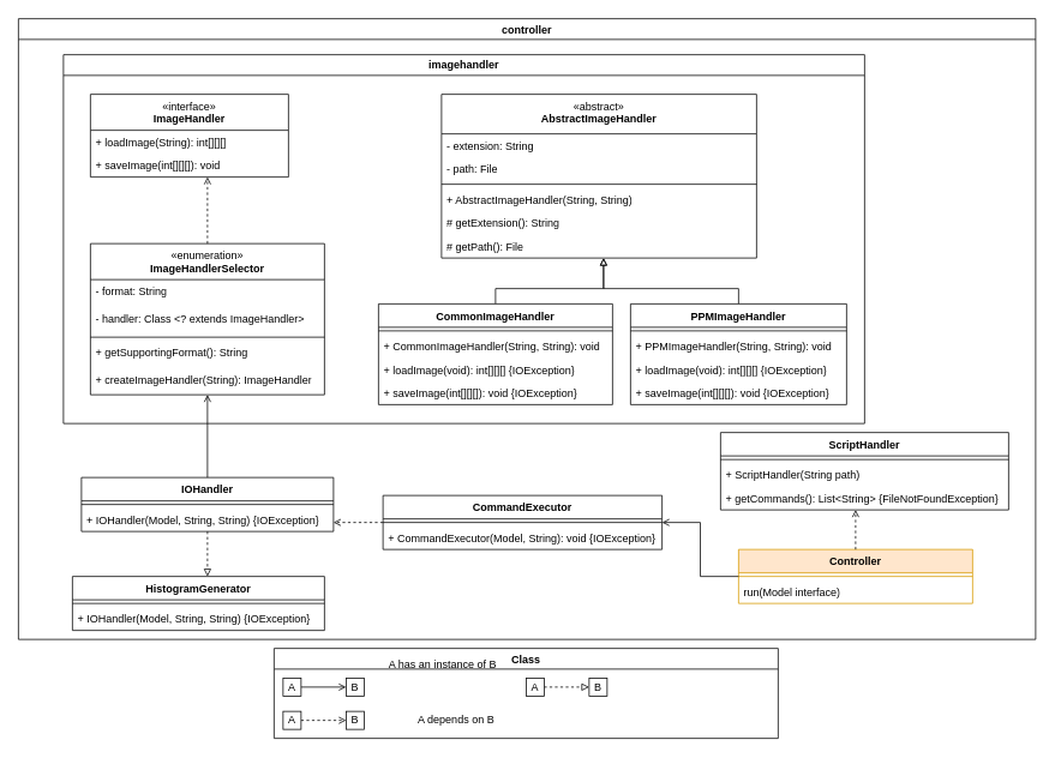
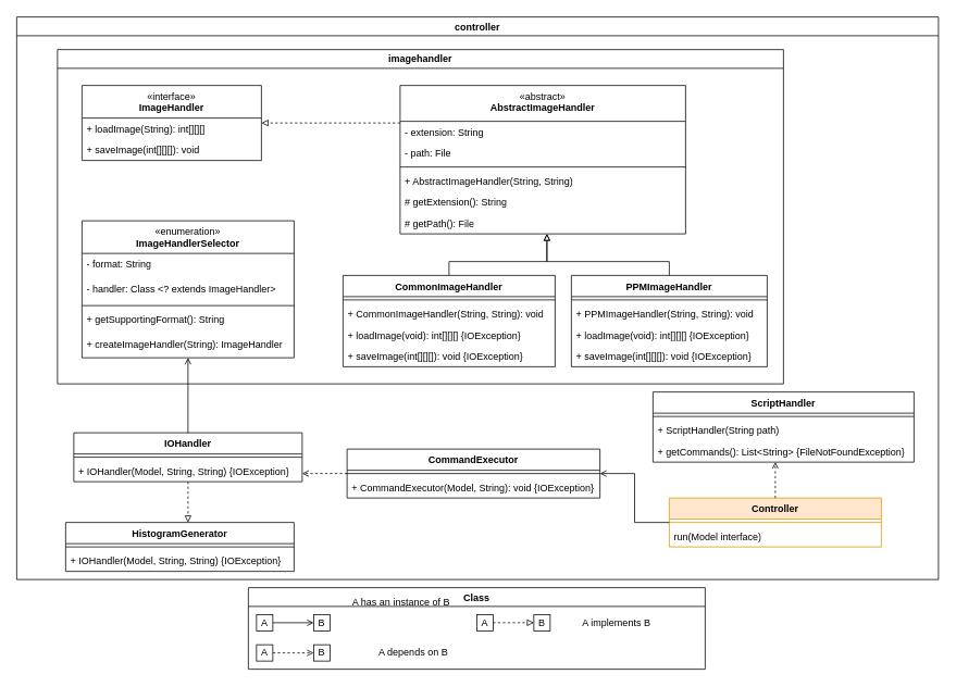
  <mxCell id="0" />
  <mxCell id="1" parent="0" />
  <mxCell id="2" value="controller" style="swimlane;" vertex="1" parent="1"><mxGeometry x="20" y="20" width="1130" height="690" as="geometry" /></mxCell>
  <mxCell id="3" value="imagehandler" style="swimlane;whiteSpace=wrap;html=1;startSize=23;" vertex="1" parent="2"><mxGeometry x="50" y="40" width="890" height="410" as="geometry" /></mxCell>
  <mxCell id="4" value="&lt;div&gt;&lt;div&gt;&lt;span style=&quot;font-weight: 400;&quot;&gt;«abstract»&lt;/span&gt;&lt;span style=&quot;background-color: initial;&quot;&gt;&lt;br&gt;&lt;/span&gt;&lt;/div&gt;&lt;div&gt;&lt;span style=&quot;background-color: initial;&quot;&gt;AbstractImageHandler&lt;/span&gt;&lt;/div&gt;&lt;/div&gt;" style="swimlane;fontStyle=1;align=center;verticalAlign=top;childLayout=stackLayout;horizontal=1;startSize=44;horizontalStack=0;resizeParent=1;resizeParentMax=0;resizeLast=0;collapsible=1;marginBottom=0;whiteSpace=wrap;html=1;" vertex="1" parent="3"><mxGeometry x="420" y="44" width="350" height="182" as="geometry" /></mxCell>
  <mxCell id="5" value="- extension: String" style="text;strokeColor=none;fillColor=none;align=left;verticalAlign=top;spacingLeft=4;spacingRight=4;overflow=hidden;rotatable=0;points=[[0,0.5],[1,0.5]];portConstraint=eastwest;whiteSpace=wrap;html=1;" vertex="1" parent="4"><mxGeometry y="44" width="350" height="26" as="geometry" /></mxCell>
  <mxCell id="6" value="- path: File" style="text;strokeColor=none;fillColor=none;align=left;verticalAlign=top;spacingLeft=4;spacingRight=4;overflow=hidden;rotatable=0;points=[[0,0.5],[1,0.5]];portConstraint=eastwest;whiteSpace=wrap;html=1;" vertex="1" parent="4"><mxGeometry y="70" width="350" height="26" as="geometry" /></mxCell>
  <mxCell id="7" value="" style="line;strokeWidth=1;fillColor=none;align=left;verticalAlign=middle;spacingTop=-1;spacingLeft=3;spacingRight=3;rotatable=0;labelPosition=right;points=[];portConstraint=eastwest;strokeColor=inherit;" vertex="1" parent="4"><mxGeometry y="96" width="350" height="8" as="geometry" /></mxCell>
  <mxCell id="8" value="+ AbstractImageHandler(String, String)" style="text;strokeColor=none;fillColor=none;align=left;verticalAlign=top;spacingLeft=4;spacingRight=4;overflow=hidden;rotatable=0;points=[[0,0.5],[1,0.5]];portConstraint=eastwest;whiteSpace=wrap;html=1;" vertex="1" parent="4"><mxGeometry y="104" width="350" height="26" as="geometry" /></mxCell>
  <mxCell id="9" value="# getExtension(): String" style="text;strokeColor=none;fillColor=none;align=left;verticalAlign=top;spacingLeft=4;spacingRight=4;overflow=hidden;rotatable=0;points=[[0,0.5],[1,0.5]];portConstraint=eastwest;whiteSpace=wrap;html=1;" vertex="1" parent="4"><mxGeometry y="130" width="350" height="26" as="geometry" /></mxCell>
  <mxCell id="10" value="# getPath(): File" style="text;strokeColor=none;fillColor=none;align=left;verticalAlign=top;spacingLeft=4;spacingRight=4;overflow=hidden;rotatable=0;points=[[0,0.5],[1,0.5]];portConstraint=eastwest;whiteSpace=wrap;html=1;" vertex="1" parent="4"><mxGeometry y="156" width="350" height="26" as="geometry" /></mxCell>
  <mxCell id="11" style="edgeStyle=orthogonalEdgeStyle;rounded=0;orthogonalLoop=1;jettySize=auto;html=1;endArrow=block;endFill=0;" edge="1" parent="3" source="12" target="4"><mxGeometry relative="1" as="geometry"><Array as="points"><mxPoint x="750" y="260" /><mxPoint x="600" y="260" /></Array></mxGeometry></mxCell>
  <mxCell id="12" value="&lt;div&gt;&lt;span style=&quot;background-color: initial;&quot;&gt;PPMImageHandler&lt;/span&gt;&lt;br&gt;&lt;/div&gt;" style="swimlane;fontStyle=1;align=center;verticalAlign=top;childLayout=stackLayout;horizontal=1;startSize=26;horizontalStack=0;resizeParent=1;resizeParentMax=0;resizeLast=0;collapsible=1;marginBottom=0;whiteSpace=wrap;html=1;" vertex="1" parent="3"><mxGeometry x="630" y="277" width="240" height="112" as="geometry" /></mxCell>
  <mxCell id="13" value="" style="line;strokeWidth=1;fillColor=none;align=left;verticalAlign=middle;spacingTop=-1;spacingLeft=3;spacingRight=3;rotatable=0;labelPosition=right;points=[];portConstraint=eastwest;strokeColor=inherit;" vertex="1" parent="12"><mxGeometry y="26" width="240" height="8" as="geometry" /></mxCell>
  <mxCell id="14" value="+ PPMImageHandler(String, String): void" style="text;strokeColor=none;fillColor=none;align=left;verticalAlign=top;spacingLeft=4;spacingRight=4;overflow=hidden;rotatable=0;points=[[0,0.5],[1,0.5]];portConstraint=eastwest;whiteSpace=wrap;html=1;" vertex="1" parent="12"><mxGeometry y="34" width="240" height="26" as="geometry" /></mxCell>
  <mxCell id="15" value="+ loadImage(void): int[][][] {IOException}" style="text;strokeColor=none;fillColor=none;align=left;verticalAlign=top;spacingLeft=4;spacingRight=4;overflow=hidden;rotatable=0;points=[[0,0.5],[1,0.5]];portConstraint=eastwest;whiteSpace=wrap;html=1;" vertex="1" parent="12"><mxGeometry y="60" width="240" height="26" as="geometry" /></mxCell>
  <mxCell id="16" value="+ saveImage(int[][][]&lt;span style=&quot;background-color: initial;&quot;&gt;): void {IOException}&lt;/span&gt;" style="text;strokeColor=none;fillColor=none;align=left;verticalAlign=top;spacingLeft=4;spacingRight=4;overflow=hidden;rotatable=0;points=[[0,0.5],[1,0.5]];portConstraint=eastwest;whiteSpace=wrap;html=1;" vertex="1" parent="12"><mxGeometry y="86" width="240" height="26" as="geometry" /></mxCell>
  <mxCell id="17" style="edgeStyle=orthogonalEdgeStyle;rounded=0;orthogonalLoop=1;jettySize=auto;html=1;endArrow=block;endFill=0;" edge="1" parent="3" source="18" target="4"><mxGeometry relative="1" as="geometry"><Array as="points"><mxPoint x="480" y="260" /><mxPoint x="600" y="260" /></Array></mxGeometry></mxCell>
  <mxCell id="18" value="&lt;div&gt;CommonImageHandler&lt;/div&gt;" style="swimlane;fontStyle=1;align=center;verticalAlign=top;childLayout=stackLayout;horizontal=1;startSize=26;horizontalStack=0;resizeParent=1;resizeParentMax=0;resizeLast=0;collapsible=1;marginBottom=0;whiteSpace=wrap;html=1;" vertex="1" parent="3"><mxGeometry x="350" y="277" width="260" height="112" as="geometry" /></mxCell>
  <mxCell id="19" value="" style="line;strokeWidth=1;fillColor=none;align=left;verticalAlign=middle;spacingTop=-1;spacingLeft=3;spacingRight=3;rotatable=0;labelPosition=right;points=[];portConstraint=eastwest;strokeColor=inherit;" vertex="1" parent="18"><mxGeometry y="26" width="260" height="8" as="geometry" /></mxCell>
  <mxCell id="20" value="+ CommonImageHandler(String, String): void" style="text;strokeColor=none;fillColor=none;align=left;verticalAlign=top;spacingLeft=4;spacingRight=4;overflow=hidden;rotatable=0;points=[[0,0.5],[1,0.5]];portConstraint=eastwest;whiteSpace=wrap;html=1;" vertex="1" parent="18"><mxGeometry y="34" width="260" height="26" as="geometry" /></mxCell>
  <mxCell id="21" value="+ loadImage(void): int[][][] {IOException}" style="text;strokeColor=none;fillColor=none;align=left;verticalAlign=top;spacingLeft=4;spacingRight=4;overflow=hidden;rotatable=0;points=[[0,0.5],[1,0.5]];portConstraint=eastwest;whiteSpace=wrap;html=1;" vertex="1" parent="18"><mxGeometry y="60" width="260" height="26" as="geometry" /></mxCell>
  <mxCell id="22" value="+ saveImage(int[][][]&lt;span style=&quot;background-color: initial;&quot;&gt;): void {IOException}&lt;/span&gt;" style="text;strokeColor=none;fillColor=none;align=left;verticalAlign=top;spacingLeft=4;spacingRight=4;overflow=hidden;rotatable=0;points=[[0,0.5],[1,0.5]];portConstraint=eastwest;whiteSpace=wrap;html=1;" vertex="1" parent="18"><mxGeometry y="86" width="260" height="26" as="geometry" /></mxCell>
  <mxCell id="23" value="&lt;div&gt;&lt;span style=&quot;font-weight: 400;&quot;&gt;«interface»&lt;/span&gt;&lt;span style=&quot;background-color: initial;&quot;&gt;&lt;br&gt;&lt;/span&gt;&lt;/div&gt;&lt;div&gt;&lt;span style=&quot;background-color: initial;&quot;&gt;ImageHandler&lt;/span&gt;&lt;/div&gt;" style="swimlane;fontStyle=1;align=center;verticalAlign=top;childLayout=stackLayout;horizontal=1;startSize=40;horizontalStack=0;resizeParent=1;resizeParentMax=0;resizeLast=0;collapsible=1;marginBottom=0;whiteSpace=wrap;html=1;" vertex="1" parent="3"><mxGeometry x="30" y="44" width="220" height="92" as="geometry" /></mxCell>
  <mxCell id="24" value="+ loadImage(String): int[][][]" style="text;strokeColor=none;fillColor=none;align=left;verticalAlign=top;spacingLeft=4;spacingRight=4;overflow=hidden;rotatable=0;points=[[0,0.5],[1,0.5]];portConstraint=eastwest;whiteSpace=wrap;html=1;" vertex="1" parent="23"><mxGeometry y="40" width="220" height="26" as="geometry" /></mxCell>
  <mxCell id="25" value="+ saveImage(int[][][]): void" style="text;strokeColor=none;fillColor=none;align=left;verticalAlign=top;spacingLeft=4;spacingRight=4;overflow=hidden;rotatable=0;points=[[0,0.5],[1,0.5]];portConstraint=eastwest;whiteSpace=wrap;html=1;" vertex="1" parent="23"><mxGeometry y="66" width="220" height="26" as="geometry" /></mxCell>
+ <mxCell id="26" style="edgeStyle=orthogonalEdgeStyle;rounded=0;orthogonalLoop=1;jettySize=auto;html=1;dashed=1;endArrow=block;endFill=0;" edge="1" parent="3" source="4" target="23"><mxGeometry relative="1" as="geometry"><Array as="points"><mxPoint x="270" y="90" /><mxPoint x="270" y="90" /></Array></mxGeometry></mxCell>
  <mxCell id="27" value="&lt;span style=&quot;font-weight: 400;&quot;&gt;«enumeration»&lt;/span&gt;&lt;br style=&quot;font-weight: 400;&quot;&gt;ImageHandlerSelector" style="swimlane;fontStyle=1;align=center;verticalAlign=top;childLayout=stackLayout;horizontal=1;startSize=40;horizontalStack=0;resizeParent=1;resizeParentMax=0;resizeLast=0;collapsible=1;marginBottom=0;whiteSpace=wrap;html=1;" vertex="1" parent="3"><mxGeometry x="30" y="210" width="260" height="168" as="geometry" /></mxCell>
  <mxCell id="28" value="- format: String" style="text;strokeColor=none;fillColor=none;align=left;verticalAlign=top;spacingLeft=4;spacingRight=4;overflow=hidden;rotatable=0;points=[[0,0.5],[1,0.5]];portConstraint=eastwest;whiteSpace=wrap;html=1;" vertex="1" parent="27"><mxGeometry y="40" width="260" height="30" as="geometry" /></mxCell>
  <mxCell id="29" value="- handler: Class &amp;lt;? extends ImageHandler&amp;gt;" style="text;strokeColor=none;fillColor=none;align=left;verticalAlign=top;spacingLeft=4;spacingRight=4;overflow=hidden;rotatable=0;points=[[0,0.5],[1,0.5]];portConstraint=eastwest;whiteSpace=wrap;html=1;" vertex="1" parent="27"><mxGeometry y="70" width="260" height="30" as="geometry" /></mxCell>
  <mxCell id="30" value="" style="line;strokeWidth=1;fillColor=none;align=left;verticalAlign=middle;spacingTop=-1;spacingLeft=3;spacingRight=3;rotatable=0;labelPosition=right;points=[];portConstraint=eastwest;strokeColor=inherit;" vertex="1" parent="27"><mxGeometry y="100" width="260" height="8" as="geometry" /></mxCell>
  <mxCell id="31" value="+ getSupportingFormat(): String" style="text;strokeColor=none;fillColor=none;align=left;verticalAlign=top;spacingLeft=4;spacingRight=4;overflow=hidden;rotatable=0;points=[[0,0.5],[1,0.5]];portConstraint=eastwest;whiteSpace=wrap;html=1;" vertex="1" parent="27"><mxGeometry y="108" width="260" height="30" as="geometry" /></mxCell>
  <mxCell id="32" value="+ createImageHandler(String): ImageHandler" style="text;strokeColor=none;fillColor=none;align=left;verticalAlign=top;spacingLeft=4;spacingRight=4;overflow=hidden;rotatable=0;points=[[0,0.5],[1,0.5]];portConstraint=eastwest;whiteSpace=wrap;html=1;" vertex="1" parent="27"><mxGeometry y="138" width="260" height="30" as="geometry" /></mxCell>
- <mxCell id="33" style="edgeStyle=orthogonalEdgeStyle;rounded=0;orthogonalLoop=1;jettySize=auto;html=1;dashed=1;endArrow=open;endFill=0;" edge="1" parent="3" source="27" target="23"><mxGeometry relative="1" as="geometry"><Array as="points"><mxPoint x="130" y="230" /><mxPoint x="130" y="230" /></Array></mxGeometry></mxCell>
  <mxCell id="34" value="&lt;div&gt;IOHandler&lt;/div&gt;" style="swimlane;fontStyle=1;align=center;verticalAlign=top;childLayout=stackLayout;horizontal=1;startSize=26;horizontalStack=0;resizeParent=1;resizeParentMax=0;resizeLast=0;collapsible=1;marginBottom=0;whiteSpace=wrap;html=1;" vertex="1" parent="2"><mxGeometry x="70" y="510" width="280" height="60" as="geometry" /></mxCell>
  <mxCell id="35" value="" style="line;strokeWidth=1;fillColor=none;align=left;verticalAlign=middle;spacingTop=-1;spacingLeft=3;spacingRight=3;rotatable=0;labelPosition=right;points=[];portConstraint=eastwest;strokeColor=inherit;" vertex="1" parent="34"><mxGeometry y="26" width="280" height="8" as="geometry" /></mxCell>
  <mxCell id="36" value="+ IOHandler(Model, String, String) {IOException}" style="text;strokeColor=none;fillColor=none;align=left;verticalAlign=top;spacingLeft=4;spacingRight=4;overflow=hidden;rotatable=0;points=[[0,0.5],[1,0.5]];portConstraint=eastwest;whiteSpace=wrap;html=1;" vertex="1" parent="34"><mxGeometry y="34" width="280" height="26" as="geometry" /></mxCell>
  <mxCell id="37" style="edgeStyle=orthogonalEdgeStyle;rounded=0;orthogonalLoop=1;jettySize=auto;html=1;dashed=0;endArrow=open;endFill=0;" edge="1" parent="2" source="34" target="27"><mxGeometry relative="1" as="geometry"><Array as="points"><mxPoint x="240" y="550" /></Array></mxGeometry></mxCell>
  <mxCell id="38" value="CommandExecutor" style="swimlane;fontStyle=1;align=center;verticalAlign=top;childLayout=stackLayout;horizontal=1;startSize=26;horizontalStack=0;resizeParent=1;resizeParentMax=0;resizeLast=0;collapsible=1;marginBottom=0;whiteSpace=wrap;html=1;" vertex="1" parent="2"><mxGeometry x="405" y="530" width="310" height="60" as="geometry" /></mxCell>
  <mxCell id="39" value="" style="line;strokeWidth=1;fillColor=none;align=left;verticalAlign=middle;spacingTop=-1;spacingLeft=3;spacingRight=3;rotatable=0;labelPosition=right;points=[];portConstraint=eastwest;strokeColor=inherit;" vertex="1" parent="38"><mxGeometry y="26" width="310" height="8" as="geometry" /></mxCell>
  <mxCell id="40" value="&lt;div&gt;+ CommandExecutor(Model, String): void {IOException}&lt;/div&gt;" style="text;strokeColor=none;fillColor=none;align=left;verticalAlign=top;spacingLeft=4;spacingRight=4;overflow=hidden;rotatable=0;points=[[0,0.5],[1,0.5]];portConstraint=eastwest;whiteSpace=wrap;html=1;" vertex="1" parent="38"><mxGeometry y="34" width="310" height="26" as="geometry" /></mxCell>
  <mxCell id="41" style="edgeStyle=orthogonalEdgeStyle;rounded=0;orthogonalLoop=1;jettySize=auto;html=1;dashed=1;endArrow=open;endFill=0;" edge="1" parent="2" source="38" target="34"><mxGeometry relative="1" as="geometry"><Array as="points"><mxPoint x="585" y="580" /></Array></mxGeometry></mxCell>
  <mxCell id="42" value="Controller" style="swimlane;fontStyle=1;align=center;verticalAlign=top;childLayout=stackLayout;horizontal=1;startSize=26;horizontalStack=0;resizeParent=1;resizeParentMax=0;resizeLast=0;collapsible=1;marginBottom=0;whiteSpace=wrap;html=1;fillColor=#ffe6cc;strokeColor=#d79b00;" vertex="1" parent="2"><mxGeometry x="800" y="590" width="260" height="60" as="geometry" /></mxCell>
  <mxCell id="43" value="" style="line;strokeWidth=1;fillColor=none;align=left;verticalAlign=middle;spacingTop=-1;spacingLeft=3;spacingRight=3;rotatable=0;labelPosition=right;points=[];portConstraint=eastwest;strokeColor=inherit;" vertex="1" parent="42"><mxGeometry y="26" width="260" height="8" as="geometry" /></mxCell>
  <mxCell id="44" value="run(Model interface)" style="text;strokeColor=none;fillColor=none;align=left;verticalAlign=top;spacingLeft=4;spacingRight=4;overflow=hidden;rotatable=0;points=[[0,0.5],[1,0.5]];portConstraint=eastwest;whiteSpace=wrap;html=1;" vertex="1" parent="42"><mxGeometry y="34" width="260" height="26" as="geometry" /></mxCell>
  <mxCell id="45" style="edgeStyle=orthogonalEdgeStyle;rounded=0;orthogonalLoop=1;jettySize=auto;html=1;endArrow=open;endFill=0;" edge="1" parent="2" source="42" target="38"><mxGeometry relative="1" as="geometry" /></mxCell>
  <mxCell id="46" value="&lt;div&gt;ScriptHandler&lt;/div&gt;" style="swimlane;fontStyle=1;align=center;verticalAlign=top;childLayout=stackLayout;horizontal=1;startSize=26;horizontalStack=0;resizeParent=1;resizeParentMax=0;resizeLast=0;collapsible=1;marginBottom=0;whiteSpace=wrap;html=1;" vertex="1" parent="2"><mxGeometry x="780" y="460" width="320" height="86" as="geometry" /></mxCell>
  <mxCell id="47" value="" style="line;strokeWidth=1;fillColor=none;align=left;verticalAlign=middle;spacingTop=-1;spacingLeft=3;spacingRight=3;rotatable=0;labelPosition=right;points=[];portConstraint=eastwest;strokeColor=inherit;" vertex="1" parent="46"><mxGeometry y="26" width="320" height="8" as="geometry" /></mxCell>
  <mxCell id="48" value="+ ScriptHandler(String path)" style="text;strokeColor=none;fillColor=none;align=left;verticalAlign=top;spacingLeft=4;spacingRight=4;overflow=hidden;rotatable=0;points=[[0,0.5],[1,0.5]];portConstraint=eastwest;whiteSpace=wrap;html=1;" vertex="1" parent="46"><mxGeometry y="34" width="320" height="26" as="geometry" /></mxCell>
  <mxCell id="49" value="+ getCommands(): List&amp;lt;String&amp;gt; {FileNotFoundException}" style="text;strokeColor=none;fillColor=none;align=left;verticalAlign=top;spacingLeft=4;spacingRight=4;overflow=hidden;rotatable=0;points=[[0,0.5],[1,0.5]];portConstraint=eastwest;whiteSpace=wrap;html=1;" vertex="1" parent="46"><mxGeometry y="60" width="320" height="26" as="geometry" /></mxCell>
  <mxCell id="50" style="edgeStyle=orthogonalEdgeStyle;rounded=0;orthogonalLoop=1;jettySize=auto;html=1;dashed=1;endArrow=open;endFill=0;" edge="1" parent="2" source="42" target="46"><mxGeometry relative="1" as="geometry"><Array as="points"><mxPoint x="930" y="620" /><mxPoint x="930" y="620" /></Array></mxGeometry></mxCell>
  <mxCell id="51" value="&lt;div&gt;HistogramGenerator&lt;/div&gt;" style="swimlane;fontStyle=1;align=center;verticalAlign=top;childLayout=stackLayout;horizontal=1;startSize=26;horizontalStack=0;resizeParent=1;resizeParentMax=0;resizeLast=0;collapsible=1;marginBottom=0;whiteSpace=wrap;html=1;" vertex="1" parent="2"><mxGeometry x="60" y="620" width="280" height="60" as="geometry" /></mxCell>
  <mxCell id="52" value="" style="line;strokeWidth=1;fillColor=none;align=left;verticalAlign=middle;spacingTop=-1;spacingLeft=3;spacingRight=3;rotatable=0;labelPosition=right;points=[];portConstraint=eastwest;strokeColor=inherit;" vertex="1" parent="51"><mxGeometry y="26" width="280" height="8" as="geometry" /></mxCell>
  <mxCell id="53" value="+ IOHandler(Model, String, String) {IOException}" style="text;strokeColor=none;fillColor=none;align=left;verticalAlign=top;spacingLeft=4;spacingRight=4;overflow=hidden;rotatable=0;points=[[0,0.5],[1,0.5]];portConstraint=eastwest;whiteSpace=wrap;html=1;" vertex="1" parent="51"><mxGeometry y="34" width="280" height="26" as="geometry" /></mxCell>
  <mxCell id="54" style="edgeStyle=orthogonalEdgeStyle;rounded=0;orthogonalLoop=1;jettySize=auto;html=1;dashed=1;endArrow=block;endFill=0;" edge="1" parent="2" source="34" target="51"><mxGeometry relative="1" as="geometry"><mxPoint x="455" y="560" as="sourcePoint" /><mxPoint x="250" y="468" as="targetPoint" /><Array as="points"><mxPoint x="220" y="660" /><mxPoint x="220" y="660" /></Array></mxGeometry></mxCell>
  <mxCell id="55" value="Class" style="swimlane;" vertex="1" parent="1"><mxGeometry x="304" y="720" width="560" height="100" as="geometry" /></mxCell>
  <mxCell id="56" value="" style="edgeStyle=orthogonalEdgeStyle;rounded=0;orthogonalLoop=1;jettySize=auto;html=1;endArrow=open;endFill=0;" edge="1" parent="55" source="57" target="58"><mxGeometry relative="1" as="geometry" /></mxCell>
  <mxCell id="57" value="A" style="rounded=0;whiteSpace=wrap;html=1;" vertex="1" parent="55"><mxGeometry x="10" y="33" width="20" height="20" as="geometry" /></mxCell>
  <mxCell id="58" value="B" style="rounded=0;whiteSpace=wrap;html=1;" vertex="1" parent="55"><mxGeometry x="80" y="33" width="20" height="20" as="geometry" /></mxCell>
  <mxCell id="59" value="" style="edgeStyle=orthogonalEdgeStyle;rounded=0;orthogonalLoop=1;jettySize=auto;html=1;endArrow=open;endFill=0;dashed=1;" edge="1" parent="55" source="60" target="61"><mxGeometry relative="1" as="geometry" /></mxCell>
  <mxCell id="60" value="A" style="rounded=0;whiteSpace=wrap;html=1;" vertex="1" parent="55"><mxGeometry x="10" y="70" width="20" height="20" as="geometry" /></mxCell>
  <mxCell id="61" value="B" style="rounded=0;whiteSpace=wrap;html=1;" vertex="1" parent="55"><mxGeometry x="80" y="70" width="20" height="20" as="geometry" /></mxCell>
  <mxCell id="62" value="A has an instance of B" style="text;html=1;align=center;verticalAlign=middle;resizable=0;points=[];autosize=1;strokeColor=none;fillColor=none;" vertex="1" parent="55"><mxGeometry x="117" y="3" width="140" height="30" as="geometry" /></mxCell>
  <mxCell id="63" value="A depends on B" style="text;html=1;align=center;verticalAlign=middle;resizable=0;points=[];autosize=1;strokeColor=none;fillColor=none;" vertex="1" parent="55"><mxGeometry x="147" y="65" width="110" height="30" as="geometry" /></mxCell>
  <mxCell id="64" value="" style="edgeStyle=orthogonalEdgeStyle;rounded=0;orthogonalLoop=1;jettySize=auto;html=1;endArrow=block;endFill=0;dashed=1;" edge="1" parent="55" source="65" target="66"><mxGeometry relative="1" as="geometry" /></mxCell>
  <mxCell id="65" value="A" style="rounded=0;whiteSpace=wrap;html=1;" vertex="1" parent="55"><mxGeometry x="280" y="33" width="20" height="20" as="geometry" /></mxCell>
  <mxCell id="66" value="B" style="rounded=0;whiteSpace=wrap;html=1;" vertex="1" parent="55"><mxGeometry x="350" y="33" width="20" height="20" as="geometry" /></mxCell>
+ <mxCell id="67" value="A implements B" style="text;html=1;align=center;verticalAlign=middle;resizable=0;points=[];autosize=1;strokeColor=none;fillColor=none;" vertex="1" parent="55"><mxGeometry x="396" y="28" width="110" height="30" as="geometry" /></mxCell>
